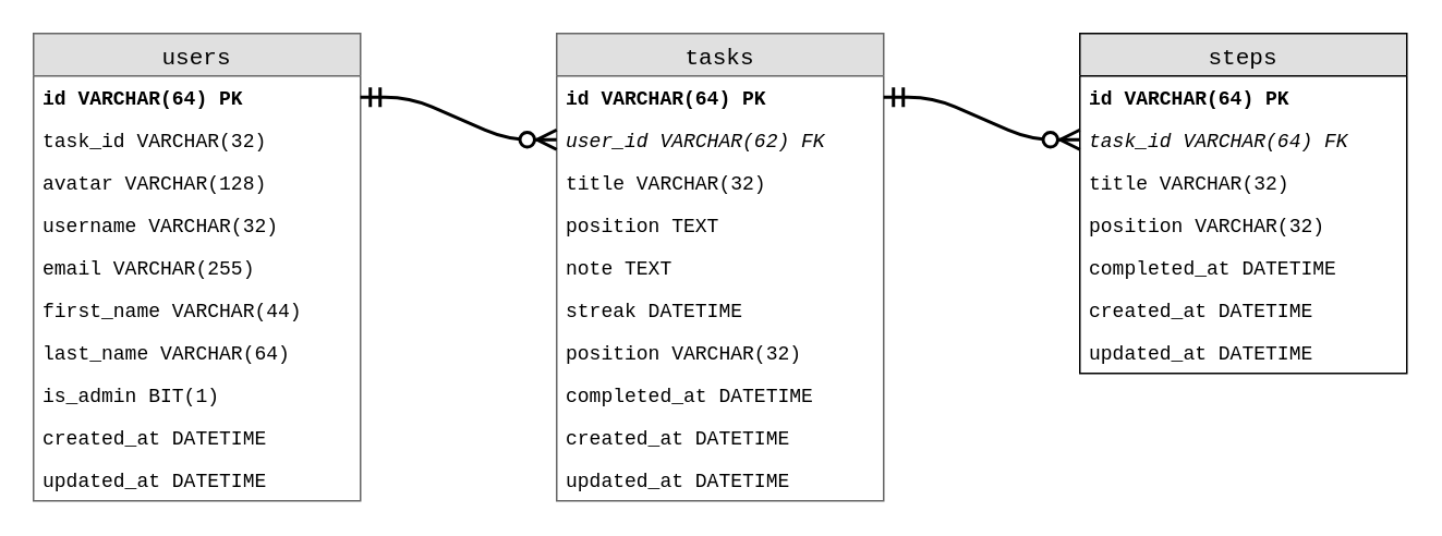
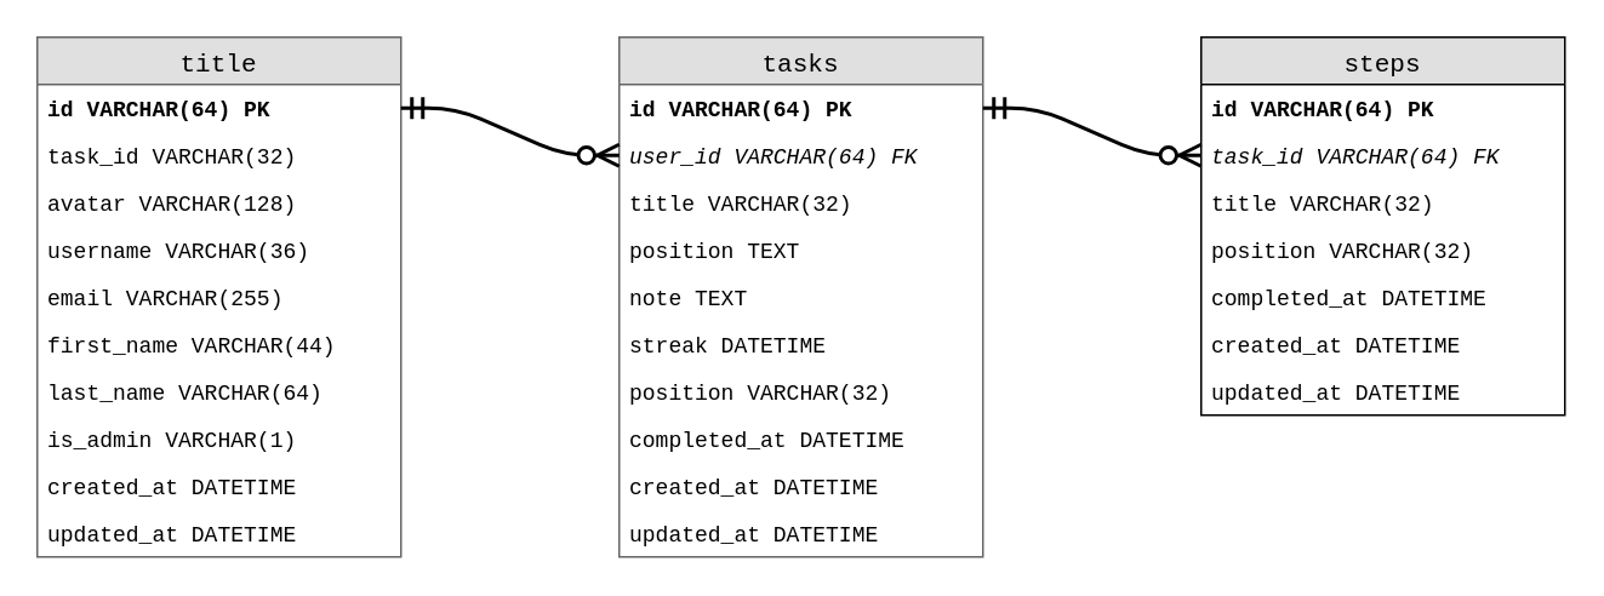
  <mxCell id="0" />
  <mxCell id="1" parent="0" />
- <mxCell id="2" value="users" style="swimlane;fontStyle=0;childLayout=stackLayout;horizontal=1;startSize=26;fillColor=#e0e0e0;horizontalStack=0;resizeParent=1;resizeParentMax=0;resizeLast=0;collapsible=1;marginBottom=0;swimlaneFillColor=#ffffff;align=center;fontSize=14;fontFamily=Courier New;strokeColor=#666666;" vertex="1" parent="1"><mxGeometry x="20" y="20" width="200" height="286" as="geometry" /></mxCell>
+ <mxCell id="2" value="title" style="swimlane;fontStyle=0;childLayout=stackLayout;horizontal=1;startSize=26;fillColor=#e0e0e0;horizontalStack=0;resizeParent=1;resizeParentMax=0;resizeLast=0;collapsible=1;marginBottom=0;swimlaneFillColor=#ffffff;align=center;fontSize=14;fontFamily=Courier New;strokeColor=#666666;" vertex="1" parent="1"><mxGeometry x="20" y="20" width="200" height="286" as="geometry" /></mxCell>
  <mxCell id="3" value="id VARCHAR(64) PK" style="text;strokeColor=none;fillColor=none;spacingLeft=4;spacingRight=4;overflow=hidden;rotatable=0;points=[[0,0.5],[1,0.5]];portConstraint=eastwest;fontSize=12;fontStyle=1;fontFamily=Courier New;" vertex="1" parent="2"><mxGeometry y="26" width="200" height="26" as="geometry" /></mxCell>
  <mxCell id="4" value="task_id VARCHAR(32)" style="text;strokeColor=none;fillColor=none;spacingLeft=4;spacingRight=4;overflow=hidden;rotatable=0;points=[[0,0.5],[1,0.5]];portConstraint=eastwest;fontSize=12;fontFamily=Courier New;" vertex="1" parent="2"><mxGeometry y="52" width="200" height="26" as="geometry" /></mxCell>
  <mxCell id="5" value="avatar VARCHAR(128)" style="text;strokeColor=none;fillColor=none;spacingLeft=4;spacingRight=4;overflow=hidden;rotatable=0;points=[[0,0.5],[1,0.5]];portConstraint=eastwest;fontSize=12;fontFamily=Courier New;" vertex="1" parent="2"><mxGeometry y="78" width="200" height="26" as="geometry" /></mxCell>
- <mxCell id="6" value="username VARCHAR(32)" style="text;strokeColor=none;fillColor=none;spacingLeft=4;spacingRight=4;overflow=hidden;rotatable=0;points=[[0,0.5],[1,0.5]];portConstraint=eastwest;fontSize=12;fontFamily=Courier New;" vertex="1" parent="2"><mxGeometry y="104" width="200" height="26" as="geometry" /></mxCell>
+ <mxCell id="6" value="username VARCHAR(36)" style="text;strokeColor=none;fillColor=none;spacingLeft=4;spacingRight=4;overflow=hidden;rotatable=0;points=[[0,0.5],[1,0.5]];portConstraint=eastwest;fontSize=12;fontFamily=Courier New;" vertex="1" parent="2"><mxGeometry y="104" width="200" height="26" as="geometry" /></mxCell>
  <mxCell id="7" value="email VARCHAR(255)" style="text;strokeColor=none;fillColor=none;spacingLeft=4;spacingRight=4;overflow=hidden;rotatable=0;points=[[0,0.5],[1,0.5]];portConstraint=eastwest;fontSize=12;fontFamily=Courier New;" vertex="1" parent="2"><mxGeometry y="130" width="200" height="26" as="geometry" /></mxCell>
  <mxCell id="8" value="first_name VARCHAR(44)" style="text;strokeColor=none;fillColor=none;spacingLeft=4;spacingRight=4;overflow=hidden;rotatable=0;points=[[0,0.5],[1,0.5]];portConstraint=eastwest;fontSize=12;fontFamily=Courier New;" vertex="1" parent="2"><mxGeometry y="156" width="200" height="26" as="geometry" /></mxCell>
  <mxCell id="9" value="last_name VARCHAR(64)" style="text;strokeColor=none;fillColor=none;spacingLeft=4;spacingRight=4;overflow=hidden;rotatable=0;points=[[0,0.5],[1,0.5]];portConstraint=eastwest;fontSize=12;fontFamily=Courier New;" vertex="1" parent="2"><mxGeometry y="182" width="200" height="26" as="geometry" /></mxCell>
- <mxCell id="10" value="is_admin BIT(1)" style="text;strokeColor=none;fillColor=none;spacingLeft=4;spacingRight=4;overflow=hidden;rotatable=0;points=[[0,0.5],[1,0.5]];portConstraint=eastwest;fontSize=12;fontFamily=Courier New;" vertex="1" parent="2"><mxGeometry y="208" width="200" height="26" as="geometry" /></mxCell>
+ <mxCell id="10" value="is_admin VARCHAR(1)" style="text;strokeColor=none;fillColor=none;spacingLeft=4;spacingRight=4;overflow=hidden;rotatable=0;points=[[0,0.5],[1,0.5]];portConstraint=eastwest;fontSize=12;fontFamily=Courier New;" vertex="1" parent="2"><mxGeometry y="208" width="200" height="26" as="geometry" /></mxCell>
  <mxCell id="11" value="created_at DATETIME" style="text;strokeColor=none;fillColor=none;spacingLeft=4;spacingRight=4;overflow=hidden;rotatable=0;points=[[0,0.5],[1,0.5]];portConstraint=eastwest;fontSize=12;fontFamily=Courier New;" vertex="1" parent="2"><mxGeometry y="234" width="200" height="26" as="geometry" /></mxCell>
  <mxCell id="12" value="updated_at DATETIME" style="text;strokeColor=none;fillColor=none;spacingLeft=4;spacingRight=4;overflow=hidden;rotatable=0;points=[[0,0.5],[1,0.5]];portConstraint=eastwest;fontSize=12;fontFamily=Courier New;" vertex="1" parent="2"><mxGeometry y="260" width="200" height="26" as="geometry" /></mxCell>
  <mxCell id="13" value="tasks" style="swimlane;fontStyle=0;childLayout=stackLayout;horizontal=1;startSize=26;fillColor=#e0e0e0;horizontalStack=0;resizeParent=1;resizeParentMax=0;resizeLast=0;collapsible=1;marginBottom=0;swimlaneFillColor=#ffffff;align=center;fontSize=14;fontFamily=Courier New;strokeColor=#666666;" vertex="1" parent="1"><mxGeometry x="340" y="20" width="200" height="286" as="geometry" /></mxCell>
  <mxCell id="14" value="id VARCHAR(64) PK" style="text;strokeColor=none;fillColor=none;spacingLeft=4;spacingRight=4;overflow=hidden;rotatable=0;points=[[0,0.5],[1,0.5]];portConstraint=eastwest;fontSize=12;fontStyle=1;fontFamily=Courier New;" vertex="1" parent="13"><mxGeometry y="26" width="200" height="26" as="geometry" /></mxCell>
- <mxCell id="15" value="user_id VARCHAR(62) FK" style="text;strokeColor=none;fillColor=none;spacingLeft=4;spacingRight=4;overflow=hidden;rotatable=0;points=[[0,0.5],[1,0.5]];portConstraint=eastwest;fontSize=12;fontStyle=2;fontFamily=Courier New;" vertex="1" parent="13"><mxGeometry y="52" width="200" height="26" as="geometry" /></mxCell>
+ <mxCell id="15" value="user_id VARCHAR(64) FK" style="text;strokeColor=none;fillColor=none;spacingLeft=4;spacingRight=4;overflow=hidden;rotatable=0;points=[[0,0.5],[1,0.5]];portConstraint=eastwest;fontSize=12;fontStyle=2;fontFamily=Courier New;" vertex="1" parent="13"><mxGeometry y="52" width="200" height="26" as="geometry" /></mxCell>
  <mxCell id="16" value="title VARCHAR(32)" style="text;strokeColor=none;fillColor=none;spacingLeft=4;spacingRight=4;overflow=hidden;rotatable=0;points=[[0,0.5],[1,0.5]];portConstraint=eastwest;fontSize=12;fontFamily=Courier New;" vertex="1" parent="13"><mxGeometry y="78" width="200" height="26" as="geometry" /></mxCell>
  <mxCell id="17" value="position TEXT" style="text;strokeColor=none;fillColor=none;spacingLeft=4;spacingRight=4;overflow=hidden;rotatable=0;points=[[0,0.5],[1,0.5]];portConstraint=eastwest;fontSize=12;fontFamily=Courier New;" vertex="1" parent="13"><mxGeometry y="104" width="200" height="26" as="geometry" /></mxCell>
  <mxCell id="18" value="note TEXT" style="text;strokeColor=none;fillColor=none;spacingLeft=4;spacingRight=4;overflow=hidden;rotatable=0;points=[[0,0.5],[1,0.5]];portConstraint=eastwest;fontSize=12;fontFamily=Courier New;" vertex="1" parent="13"><mxGeometry y="130" width="200" height="26" as="geometry" /></mxCell>
  <mxCell id="19" value="streak DATETIME" style="text;strokeColor=none;fillColor=none;spacingLeft=4;spacingRight=4;overflow=hidden;rotatable=0;points=[[0,0.5],[1,0.5]];portConstraint=eastwest;fontSize=12;fontFamily=Courier New;" vertex="1" parent="13"><mxGeometry y="156" width="200" height="26" as="geometry" /></mxCell>
  <mxCell id="20" value="position VARCHAR(32)" style="text;strokeColor=none;fillColor=none;spacingLeft=4;spacingRight=4;overflow=hidden;rotatable=0;points=[[0,0.5],[1,0.5]];portConstraint=eastwest;fontSize=12;fontFamily=Courier New;" vertex="1" parent="13"><mxGeometry y="182" width="200" height="26" as="geometry" /></mxCell>
  <mxCell id="21" value="completed_at DATETIME" style="text;strokeColor=none;fillColor=none;spacingLeft=4;spacingRight=4;overflow=hidden;rotatable=0;points=[[0,0.5],[1,0.5]];portConstraint=eastwest;fontSize=12;fontFamily=Courier New;" vertex="1" parent="13"><mxGeometry y="208" width="200" height="26" as="geometry" /></mxCell>
  <mxCell id="22" value="created_at DATETIME" style="text;strokeColor=none;fillColor=none;spacingLeft=4;spacingRight=4;overflow=hidden;rotatable=0;points=[[0,0.5],[1,0.5]];portConstraint=eastwest;fontSize=12;fontFamily=Courier New;" vertex="1" parent="13"><mxGeometry y="234" width="200" height="26" as="geometry" /></mxCell>
  <mxCell id="23" value="updated_at DATETIME" style="text;strokeColor=none;fillColor=none;spacingLeft=4;spacingRight=4;overflow=hidden;rotatable=0;points=[[0,0.5],[1,0.5]];portConstraint=eastwest;fontSize=12;fontFamily=Courier New;" vertex="1" parent="13"><mxGeometry y="260" width="200" height="26" as="geometry" /></mxCell>
  <mxCell id="24" value="" style="edgeStyle=entityRelationEdgeStyle;fontSize=12;html=1;endArrow=ERzeroToMany;startArrow=ERmandOne;strokeWidth=2;arcSize=30;entryX=0;entryY=0.5;entryDx=0;entryDy=0;exitX=1;exitY=0.5;exitDx=0;exitDy=0;endSize=9;startSize=9;targetPerimeterSpacing=0;fontFamily=Courier New;" edge="1" parent="1" source="3" target="15"><mxGeometry width="100" height="100" relative="1" as="geometry"><mxPoint x="170" y="420" as="sourcePoint" /><mxPoint x="270" y="320" as="targetPoint" /></mxGeometry></mxCell>
  <mxCell id="25" value="steps" style="swimlane;fontStyle=0;childLayout=stackLayout;horizontal=1;startSize=26;fillColor=#e0e0e0;horizontalStack=0;resizeParent=1;resizeParentMax=0;resizeLast=0;collapsible=1;marginBottom=0;swimlaneFillColor=#ffffff;align=center;fontSize=14;fontFamily=Courier New;" vertex="1" parent="1"><mxGeometry x="660" y="20" width="200" height="208" as="geometry" /></mxCell>
  <mxCell id="26" value="id VARCHAR(64) PK" style="text;strokeColor=none;fillColor=none;spacingLeft=4;spacingRight=4;overflow=hidden;rotatable=0;points=[[0,0.5],[1,0.5]];portConstraint=eastwest;fontSize=12;fontStyle=1;fontFamily=Courier New;" vertex="1" parent="25"><mxGeometry y="26" width="200" height="26" as="geometry" /></mxCell>
  <mxCell id="27" value="task_id VARCHAR(64) FK" style="text;strokeColor=none;fillColor=none;spacingLeft=4;spacingRight=4;overflow=hidden;rotatable=0;points=[[0,0.5],[1,0.5]];portConstraint=eastwest;fontSize=12;fontStyle=2;fontFamily=Courier New;" vertex="1" parent="25"><mxGeometry y="52" width="200" height="26" as="geometry" /></mxCell>
  <mxCell id="28" value="title VARCHAR(32)" style="text;strokeColor=none;fillColor=none;spacingLeft=4;spacingRight=4;overflow=hidden;rotatable=0;points=[[0,0.5],[1,0.5]];portConstraint=eastwest;fontSize=12;fontFamily=Courier New;" vertex="1" parent="25"><mxGeometry y="78" width="200" height="26" as="geometry" /></mxCell>
  <mxCell id="29" value="position VARCHAR(32)" style="text;strokeColor=none;fillColor=none;spacingLeft=4;spacingRight=4;overflow=hidden;rotatable=0;points=[[0,0.5],[1,0.5]];portConstraint=eastwest;fontSize=12;fontFamily=Courier New;" vertex="1" parent="25"><mxGeometry y="104" width="200" height="26" as="geometry" /></mxCell>
  <mxCell id="30" value="completed_at DATETIME" style="text;strokeColor=none;fillColor=none;spacingLeft=4;spacingRight=4;overflow=hidden;rotatable=0;points=[[0,0.5],[1,0.5]];portConstraint=eastwest;fontSize=12;fontFamily=Courier New;" vertex="1" parent="25"><mxGeometry y="130" width="200" height="26" as="geometry" /></mxCell>
  <mxCell id="31" value="created_at DATETIME" style="text;strokeColor=none;fillColor=none;spacingLeft=4;spacingRight=4;overflow=hidden;rotatable=0;points=[[0,0.5],[1,0.5]];portConstraint=eastwest;fontSize=12;fontFamily=Courier New;" vertex="1" parent="25"><mxGeometry y="156" width="200" height="26" as="geometry" /></mxCell>
  <mxCell id="32" value="updated_at DATETIME" style="text;strokeColor=none;fillColor=none;spacingLeft=4;spacingRight=4;overflow=hidden;rotatable=0;points=[[0,0.5],[1,0.5]];portConstraint=eastwest;fontSize=12;fontFamily=Courier New;" vertex="1" parent="25"><mxGeometry y="182" width="200" height="26" as="geometry" /></mxCell>
  <mxCell id="33" value="" style="edgeStyle=entityRelationEdgeStyle;fontSize=12;html=1;endArrow=ERzeroToMany;startArrow=ERmandOne;strokeWidth=2;arcSize=30;entryX=0;entryY=0.5;entryDx=0;entryDy=0;exitX=1;exitY=0.5;exitDx=0;exitDy=0;endSize=9;startSize=9;targetPerimeterSpacing=0;fontFamily=Courier New;" edge="1" parent="1" source="14" target="27"><mxGeometry width="100" height="100" relative="1" as="geometry"><mxPoint x="620" y="267" as="sourcePoint" /><mxPoint x="740" y="293" as="targetPoint" /></mxGeometry></mxCell>
